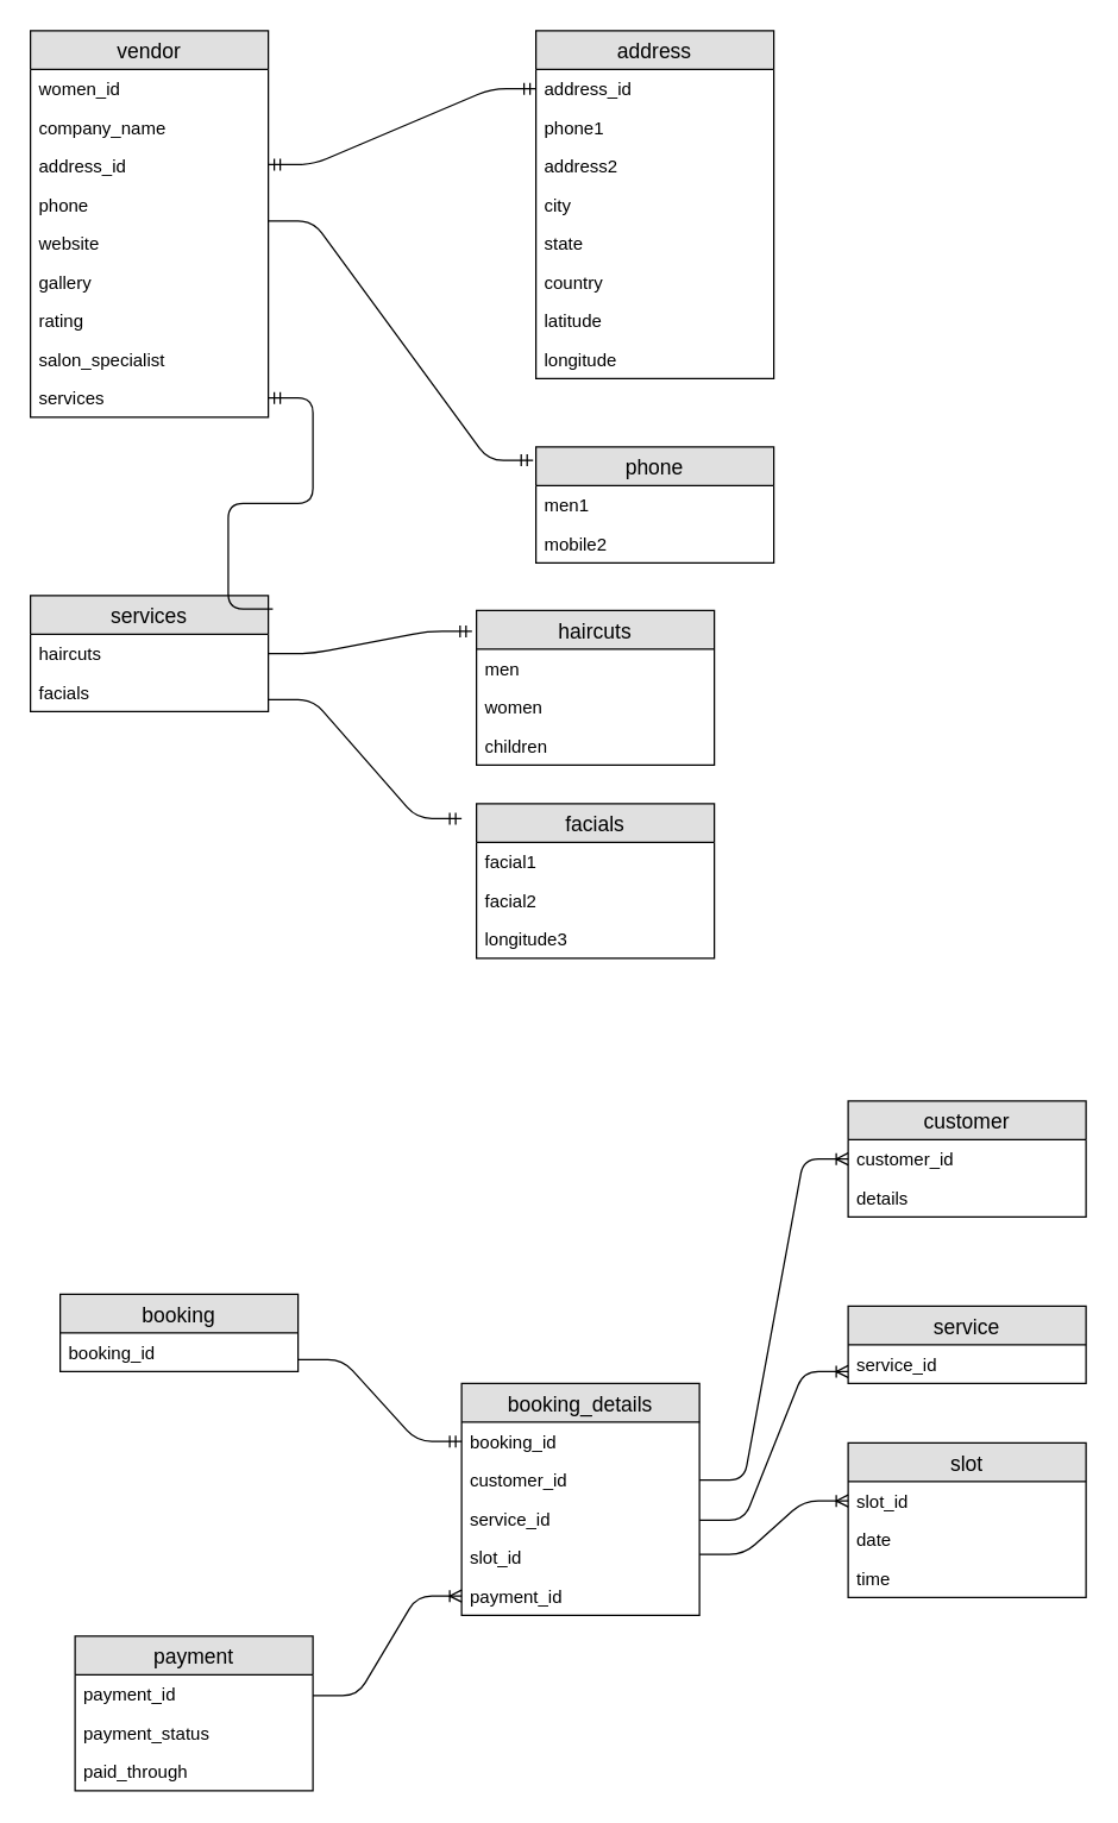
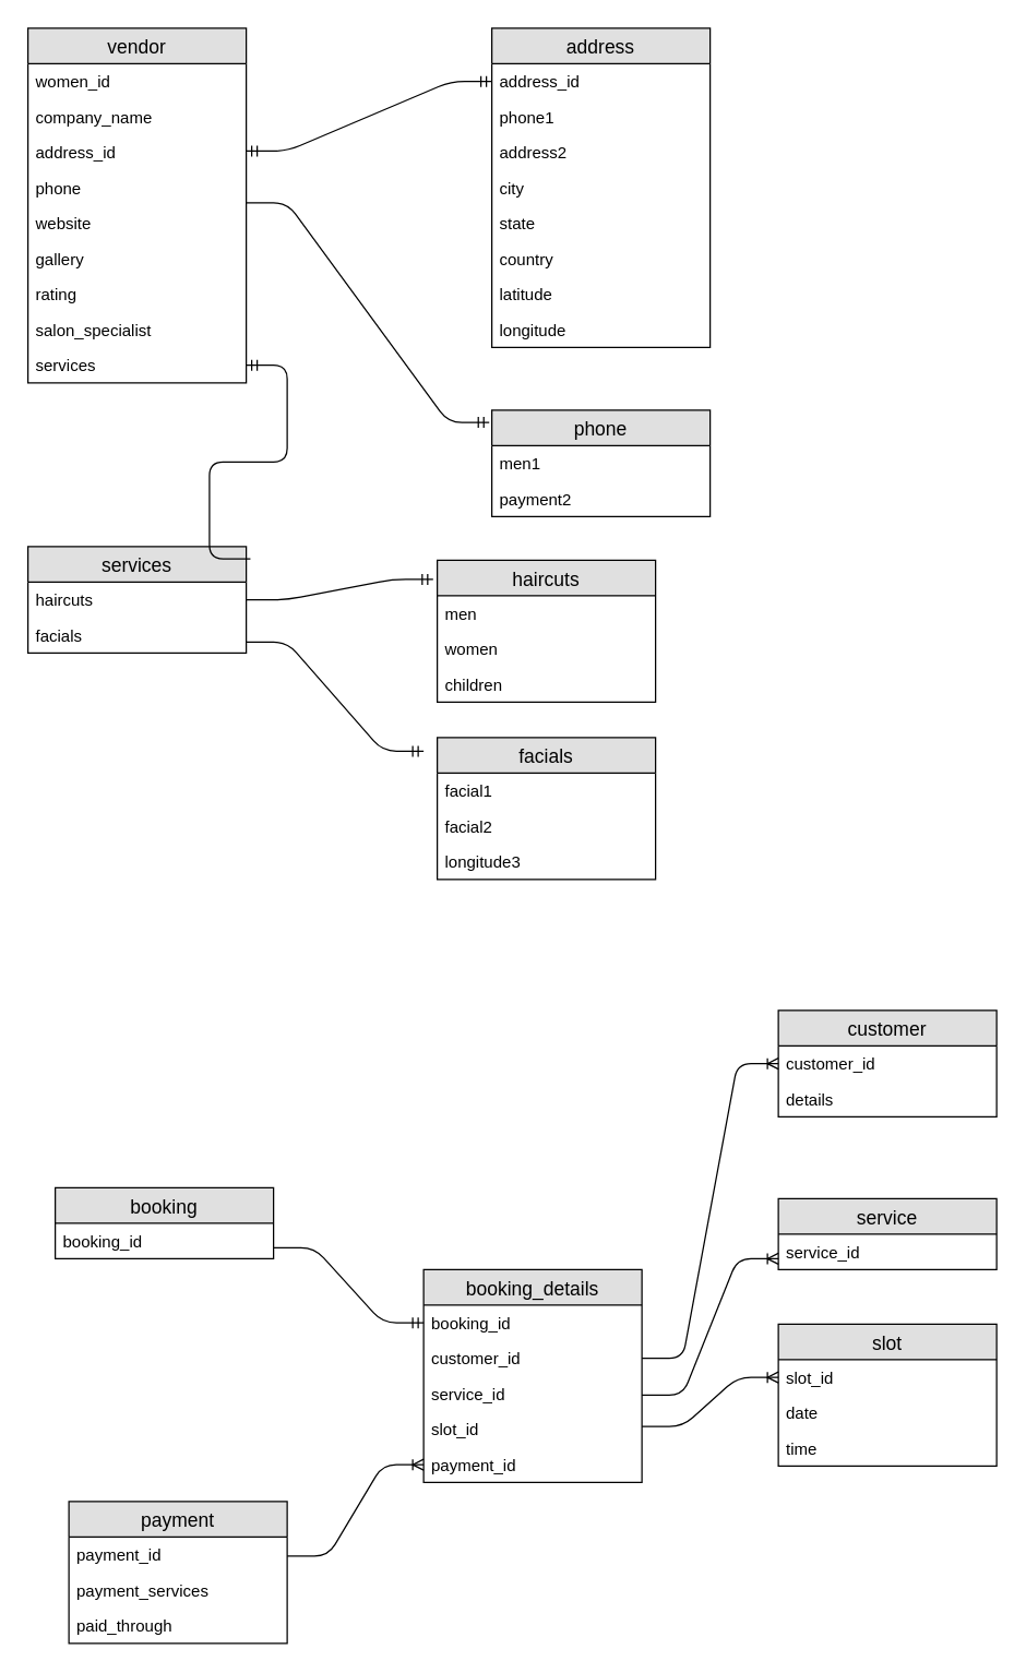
  <mxCell id="0" />
  <mxCell id="1" parent="0" />
  <mxCell id="2" value="vendor" style="swimlane;fontStyle=0;childLayout=stackLayout;horizontal=1;startSize=26;fillColor=#e0e0e0;horizontalStack=0;resizeParent=1;resizeParentMax=0;resizeLast=0;collapsible=1;marginBottom=0;swimlaneFillColor=#ffffff;align=center;fontSize=14;" vertex="1" parent="1"><mxGeometry x="20" y="20" width="160" height="260" as="geometry" /></mxCell>
  <mxCell id="3" value="women_id&#10;" style="text;strokeColor=none;fillColor=none;spacingLeft=4;spacingRight=4;overflow=hidden;rotatable=0;points=[[0,0.5],[1,0.5]];portConstraint=eastwest;fontSize=12;" vertex="1" parent="2"><mxGeometry y="26" width="160" height="26" as="geometry" /></mxCell>
  <mxCell id="4" value="company_name" style="text;strokeColor=none;fillColor=none;spacingLeft=4;spacingRight=4;overflow=hidden;rotatable=0;points=[[0,0.5],[1,0.5]];portConstraint=eastwest;fontSize=12;" vertex="1" parent="2"><mxGeometry y="52" width="160" height="26" as="geometry" /></mxCell>
  <mxCell id="5" value="address_id&#10;" style="text;strokeColor=none;fillColor=none;spacingLeft=4;spacingRight=4;overflow=hidden;rotatable=0;points=[[0,0.5],[1,0.5]];portConstraint=eastwest;fontSize=12;" vertex="1" parent="2"><mxGeometry y="78" width="160" height="26" as="geometry" /></mxCell>
  <mxCell id="6" value="phone" style="text;strokeColor=none;fillColor=none;spacingLeft=4;spacingRight=4;overflow=hidden;rotatable=0;points=[[0,0.5],[1,0.5]];portConstraint=eastwest;fontSize=12;" vertex="1" parent="2"><mxGeometry y="104" width="160" height="26" as="geometry" /></mxCell>
  <mxCell id="7" value="website&#10;" style="text;strokeColor=none;fillColor=none;spacingLeft=4;spacingRight=4;overflow=hidden;rotatable=0;points=[[0,0.5],[1,0.5]];portConstraint=eastwest;fontSize=12;" vertex="1" parent="2"><mxGeometry y="130" width="160" height="26" as="geometry" /></mxCell>
  <mxCell id="8" value="gallery&#10;" style="text;strokeColor=none;fillColor=none;spacingLeft=4;spacingRight=4;overflow=hidden;rotatable=0;points=[[0,0.5],[1,0.5]];portConstraint=eastwest;fontSize=12;" vertex="1" parent="2"><mxGeometry y="156" width="160" height="26" as="geometry" /></mxCell>
  <mxCell id="9" value="rating" style="text;strokeColor=none;fillColor=none;spacingLeft=4;spacingRight=4;overflow=hidden;rotatable=0;points=[[0,0.5],[1,0.5]];portConstraint=eastwest;fontSize=12;" vertex="1" parent="2"><mxGeometry y="182" width="160" height="26" as="geometry" /></mxCell>
  <mxCell id="10" value="salon_specialist" style="text;strokeColor=none;fillColor=none;spacingLeft=4;spacingRight=4;overflow=hidden;rotatable=0;points=[[0,0.5],[1,0.5]];portConstraint=eastwest;fontSize=12;" vertex="1" parent="2"><mxGeometry y="208" width="160" height="26" as="geometry" /></mxCell>
  <mxCell id="11" value="services" style="text;strokeColor=none;fillColor=none;spacingLeft=4;spacingRight=4;overflow=hidden;rotatable=0;points=[[0,0.5],[1,0.5]];portConstraint=eastwest;fontSize=12;" vertex="1" parent="2"><mxGeometry y="234" width="160" height="26" as="geometry" /></mxCell>
  <mxCell id="12" value="address" style="swimlane;fontStyle=0;childLayout=stackLayout;horizontal=1;startSize=26;fillColor=#e0e0e0;horizontalStack=0;resizeParent=1;resizeParentMax=0;resizeLast=0;collapsible=1;marginBottom=0;swimlaneFillColor=#ffffff;align=center;fontSize=14;" vertex="1" parent="1"><mxGeometry x="360" y="20" width="160" height="234" as="geometry" /></mxCell>
  <mxCell id="13" value="address_id&#10;" style="text;strokeColor=none;fillColor=none;spacingLeft=4;spacingRight=4;overflow=hidden;rotatable=0;points=[[0,0.5],[1,0.5]];portConstraint=eastwest;fontSize=12;" vertex="1" parent="12"><mxGeometry y="26" width="160" height="26" as="geometry" /></mxCell>
  <mxCell id="14" value="phone1" style="text;strokeColor=none;fillColor=none;spacingLeft=4;spacingRight=4;overflow=hidden;rotatable=0;points=[[0,0.5],[1,0.5]];portConstraint=eastwest;fontSize=12;" vertex="1" parent="12"><mxGeometry y="52" width="160" height="26" as="geometry" /></mxCell>
  <mxCell id="15" value="address2&#10;" style="text;strokeColor=none;fillColor=none;spacingLeft=4;spacingRight=4;overflow=hidden;rotatable=0;points=[[0,0.5],[1,0.5]];portConstraint=eastwest;fontSize=12;" vertex="1" parent="12"><mxGeometry y="78" width="160" height="26" as="geometry" /></mxCell>
  <mxCell id="16" value="city&#10;" style="text;strokeColor=none;fillColor=none;spacingLeft=4;spacingRight=4;overflow=hidden;rotatable=0;points=[[0,0.5],[1,0.5]];portConstraint=eastwest;fontSize=12;" vertex="1" parent="12"><mxGeometry y="104" width="160" height="26" as="geometry" /></mxCell>
  <mxCell id="17" value="state&#10;" style="text;strokeColor=none;fillColor=none;spacingLeft=4;spacingRight=4;overflow=hidden;rotatable=0;points=[[0,0.5],[1,0.5]];portConstraint=eastwest;fontSize=12;" vertex="1" parent="12"><mxGeometry y="130" width="160" height="26" as="geometry" /></mxCell>
  <mxCell id="18" value="country" style="text;strokeColor=none;fillColor=none;spacingLeft=4;spacingRight=4;overflow=hidden;rotatable=0;points=[[0,0.5],[1,0.5]];portConstraint=eastwest;fontSize=12;" vertex="1" parent="12"><mxGeometry y="156" width="160" height="26" as="geometry" /></mxCell>
  <mxCell id="19" value="latitude" style="text;strokeColor=none;fillColor=none;spacingLeft=4;spacingRight=4;overflow=hidden;rotatable=0;points=[[0,0.5],[1,0.5]];portConstraint=eastwest;fontSize=12;" vertex="1" parent="12"><mxGeometry y="182" width="160" height="26" as="geometry" /></mxCell>
  <mxCell id="20" value="longitude&#10;" style="text;strokeColor=none;fillColor=none;spacingLeft=4;spacingRight=4;overflow=hidden;rotatable=0;points=[[0,0.5],[1,0.5]];portConstraint=eastwest;fontSize=12;" vertex="1" parent="12"><mxGeometry y="208" width="160" height="26" as="geometry" /></mxCell>
  <mxCell id="21" value="phone" style="swimlane;fontStyle=0;childLayout=stackLayout;horizontal=1;startSize=26;fillColor=#e0e0e0;horizontalStack=0;resizeParent=1;resizeParentMax=0;resizeLast=0;collapsible=1;marginBottom=0;swimlaneFillColor=#ffffff;align=center;fontSize=14;" vertex="1" parent="1"><mxGeometry x="360" y="300" width="160" height="78" as="geometry" /></mxCell>
  <mxCell id="22" value="men1&#10;" style="text;strokeColor=none;fillColor=none;spacingLeft=4;spacingRight=4;overflow=hidden;rotatable=0;points=[[0,0.5],[1,0.5]];portConstraint=eastwest;fontSize=12;" vertex="1" parent="21"><mxGeometry y="26" width="160" height="26" as="geometry" /></mxCell>
- <mxCell id="23" value="mobile2&#10;" style="text;strokeColor=none;fillColor=none;spacingLeft=4;spacingRight=4;overflow=hidden;rotatable=0;points=[[0,0.5],[1,0.5]];portConstraint=eastwest;fontSize=12;" vertex="1" parent="21"><mxGeometry y="52" width="160" height="26" as="geometry" /></mxCell>
+ <mxCell id="23" value="payment2&#10;" style="text;strokeColor=none;fillColor=none;spacingLeft=4;spacingRight=4;overflow=hidden;rotatable=0;points=[[0,0.5],[1,0.5]];portConstraint=eastwest;fontSize=12;" vertex="1" parent="21"><mxGeometry y="52" width="160" height="26" as="geometry" /></mxCell>
  <mxCell id="24" value="" style="edgeStyle=entityRelationEdgeStyle;fontSize=12;html=1;endArrow=ERmandOne;startArrow=ERmandOne;entryX=0;entryY=0.5;entryDx=0;entryDy=0;" edge="1" parent="1" target="13"><mxGeometry width="100" height="100" relative="1" as="geometry"><mxPoint x="180" y="110" as="sourcePoint" /><mxPoint x="280" y="10" as="targetPoint" /></mxGeometry></mxCell>
  <mxCell id="25" value="" style="edgeStyle=entityRelationEdgeStyle;fontSize=12;html=1;endArrow=ERmandOne;entryX=-0.012;entryY=0.115;entryDx=0;entryDy=0;entryPerimeter=0;" edge="1" parent="1" target="21"><mxGeometry width="100" height="100" relative="1" as="geometry"><mxPoint x="180" y="148" as="sourcePoint" /><mxPoint x="350" y="310" as="targetPoint" /></mxGeometry></mxCell>
  <mxCell id="26" value="services" style="swimlane;fontStyle=0;childLayout=stackLayout;horizontal=1;startSize=26;fillColor=#e0e0e0;horizontalStack=0;resizeParent=1;resizeParentMax=0;resizeLast=0;collapsible=1;marginBottom=0;swimlaneFillColor=#ffffff;align=center;fontSize=14;" vertex="1" parent="1"><mxGeometry x="20" y="400" width="160" height="78" as="geometry" /></mxCell>
  <mxCell id="27" value="haircuts&#10;" style="text;strokeColor=none;fillColor=none;spacingLeft=4;spacingRight=4;overflow=hidden;rotatable=0;points=[[0,0.5],[1,0.5]];portConstraint=eastwest;fontSize=12;" vertex="1" parent="26"><mxGeometry y="26" width="160" height="26" as="geometry" /></mxCell>
  <mxCell id="28" value="facials" style="text;strokeColor=none;fillColor=none;spacingLeft=4;spacingRight=4;overflow=hidden;rotatable=0;points=[[0,0.5],[1,0.5]];portConstraint=eastwest;fontSize=12;" vertex="1" parent="26"><mxGeometry y="52" width="160" height="26" as="geometry" /></mxCell>
  <mxCell id="29" value="" style="edgeStyle=entityRelationEdgeStyle;fontSize=12;html=1;endArrow=ERmandOne;exitX=1.019;exitY=0.115;exitDx=0;exitDy=0;exitPerimeter=0;" edge="1" parent="1" source="26" target="11"><mxGeometry width="100" height="100" relative="1" as="geometry"><mxPoint x="190" y="410" as="sourcePoint" /><mxPoint x="20" y="190" as="targetPoint" /></mxGeometry></mxCell>
  <mxCell id="30" value="haircuts" style="swimlane;fontStyle=0;childLayout=stackLayout;horizontal=1;startSize=26;fillColor=#e0e0e0;horizontalStack=0;resizeParent=1;resizeParentMax=0;resizeLast=0;collapsible=1;marginBottom=0;swimlaneFillColor=#ffffff;align=center;fontSize=14;" vertex="1" parent="1"><mxGeometry x="320" y="410" width="160" height="104" as="geometry" /></mxCell>
  <mxCell id="31" value="men" style="text;strokeColor=none;fillColor=none;spacingLeft=4;spacingRight=4;overflow=hidden;rotatable=0;points=[[0,0.5],[1,0.5]];portConstraint=eastwest;fontSize=12;" vertex="1" parent="30"><mxGeometry y="26" width="160" height="26" as="geometry" /></mxCell>
  <mxCell id="32" value="women" style="text;strokeColor=none;fillColor=none;spacingLeft=4;spacingRight=4;overflow=hidden;rotatable=0;points=[[0,0.5],[1,0.5]];portConstraint=eastwest;fontSize=12;" vertex="1" parent="30"><mxGeometry y="52" width="160" height="26" as="geometry" /></mxCell>
  <mxCell id="33" value="children&#10;" style="text;strokeColor=none;fillColor=none;spacingLeft=4;spacingRight=4;overflow=hidden;rotatable=0;points=[[0,0.5],[1,0.5]];portConstraint=eastwest;fontSize=12;" vertex="1" parent="30"><mxGeometry y="78" width="160" height="26" as="geometry" /></mxCell>
  <mxCell id="34" value="facials" style="swimlane;fontStyle=0;childLayout=stackLayout;horizontal=1;startSize=26;fillColor=#e0e0e0;horizontalStack=0;resizeParent=1;resizeParentMax=0;resizeLast=0;collapsible=1;marginBottom=0;swimlaneFillColor=#ffffff;align=center;fontSize=14;" vertex="1" parent="1"><mxGeometry x="320" y="540" width="160" height="104" as="geometry" /></mxCell>
  <mxCell id="35" value="facial1&#10;" style="text;strokeColor=none;fillColor=none;spacingLeft=4;spacingRight=4;overflow=hidden;rotatable=0;points=[[0,0.5],[1,0.5]];portConstraint=eastwest;fontSize=12;" vertex="1" parent="34"><mxGeometry y="26" width="160" height="26" as="geometry" /></mxCell>
  <mxCell id="36" value="facial2" style="text;strokeColor=none;fillColor=none;spacingLeft=4;spacingRight=4;overflow=hidden;rotatable=0;points=[[0,0.5],[1,0.5]];portConstraint=eastwest;fontSize=12;" vertex="1" parent="34"><mxGeometry y="52" width="160" height="26" as="geometry" /></mxCell>
  <mxCell id="37" value="longitude3&#10;" style="text;strokeColor=none;fillColor=none;spacingLeft=4;spacingRight=4;overflow=hidden;rotatable=0;points=[[0,0.5],[1,0.5]];portConstraint=eastwest;fontSize=12;" vertex="1" parent="34"><mxGeometry y="78" width="160" height="26" as="geometry" /></mxCell>
  <mxCell id="38" value="" style="edgeStyle=entityRelationEdgeStyle;fontSize=12;html=1;endArrow=ERmandOne;entryX=-0.019;entryY=0.135;entryDx=0;entryDy=0;entryPerimeter=0;" edge="1" parent="1" target="30"><mxGeometry width="100" height="100" relative="1" as="geometry"><mxPoint x="180" y="439" as="sourcePoint" /><mxPoint x="280" y="339" as="targetPoint" /></mxGeometry></mxCell>
  <mxCell id="39" value="" style="edgeStyle=entityRelationEdgeStyle;fontSize=12;html=1;endArrow=ERmandOne;" edge="1" parent="1"><mxGeometry width="100" height="100" relative="1" as="geometry"><mxPoint x="180" y="470" as="sourcePoint" /><mxPoint x="310" y="550" as="targetPoint" /></mxGeometry></mxCell>
  <mxCell id="40" value="booking" style="swimlane;fontStyle=0;childLayout=stackLayout;horizontal=1;startSize=26;fillColor=#e0e0e0;horizontalStack=0;resizeParent=1;resizeParentMax=0;resizeLast=0;collapsible=1;marginBottom=0;swimlaneFillColor=#ffffff;align=center;fontSize=14;" vertex="1" parent="1"><mxGeometry x="40" y="870" width="160" height="52" as="geometry" /></mxCell>
  <mxCell id="41" value="booking_id" style="text;strokeColor=none;fillColor=none;spacingLeft=4;spacingRight=4;overflow=hidden;rotatable=0;points=[[0,0.5],[1,0.5]];portConstraint=eastwest;fontSize=12;" vertex="1" parent="40"><mxGeometry y="26" width="160" height="26" as="geometry" /></mxCell>
  <mxCell id="42" value="booking_details" style="swimlane;fontStyle=0;childLayout=stackLayout;horizontal=1;startSize=26;fillColor=#e0e0e0;horizontalStack=0;resizeParent=1;resizeParentMax=0;resizeLast=0;collapsible=1;marginBottom=0;swimlaneFillColor=#ffffff;align=center;fontSize=14;" vertex="1" parent="1"><mxGeometry x="310" y="930" width="160" height="156" as="geometry" /></mxCell>
  <mxCell id="43" value="booking_id" style="text;strokeColor=none;fillColor=none;spacingLeft=4;spacingRight=4;overflow=hidden;rotatable=0;points=[[0,0.5],[1,0.5]];portConstraint=eastwest;fontSize=12;" vertex="1" parent="42"><mxGeometry y="26" width="160" height="26" as="geometry" /></mxCell>
  <mxCell id="44" value="customer_id" style="text;strokeColor=none;fillColor=none;spacingLeft=4;spacingRight=4;overflow=hidden;rotatable=0;points=[[0,0.5],[1,0.5]];portConstraint=eastwest;fontSize=12;" vertex="1" parent="42"><mxGeometry y="52" width="160" height="26" as="geometry" /></mxCell>
  <mxCell id="45" value="service_id&#10;" style="text;strokeColor=none;fillColor=none;spacingLeft=4;spacingRight=4;overflow=hidden;rotatable=0;points=[[0,0.5],[1,0.5]];portConstraint=eastwest;fontSize=12;" vertex="1" parent="42"><mxGeometry y="78" width="160" height="26" as="geometry" /></mxCell>
  <mxCell id="46" value="slot_id" style="text;strokeColor=none;fillColor=none;spacingLeft=4;spacingRight=4;overflow=hidden;rotatable=0;points=[[0,0.5],[1,0.5]];portConstraint=eastwest;fontSize=12;" vertex="1" parent="42"><mxGeometry y="104" width="160" height="26" as="geometry" /></mxCell>
  <mxCell id="47" value="payment_id" style="text;strokeColor=none;fillColor=none;spacingLeft=4;spacingRight=4;overflow=hidden;rotatable=0;points=[[0,0.5],[1,0.5]];portConstraint=eastwest;fontSize=12;" vertex="1" parent="42"><mxGeometry y="130" width="160" height="26" as="geometry" /></mxCell>
  <mxCell id="48" value="" style="edgeStyle=entityRelationEdgeStyle;fontSize=12;html=1;endArrow=ERmandOne;entryX=0;entryY=0.5;entryDx=0;entryDy=0;" edge="1" parent="1" target="43"><mxGeometry width="100" height="100" relative="1" as="geometry"><mxPoint x="200" y="914" as="sourcePoint" /><mxPoint x="300" y="814" as="targetPoint" /></mxGeometry></mxCell>
  <mxCell id="49" value="customer" style="swimlane;fontStyle=0;childLayout=stackLayout;horizontal=1;startSize=26;fillColor=#e0e0e0;horizontalStack=0;resizeParent=1;resizeParentMax=0;resizeLast=0;collapsible=1;marginBottom=0;swimlaneFillColor=#ffffff;align=center;fontSize=14;" vertex="1" parent="1"><mxGeometry x="570" y="740" width="160" height="78" as="geometry" /></mxCell>
  <mxCell id="50" value="customer_id&#10;" style="text;strokeColor=none;fillColor=none;spacingLeft=4;spacingRight=4;overflow=hidden;rotatable=0;points=[[0,0.5],[1,0.5]];portConstraint=eastwest;fontSize=12;" vertex="1" parent="49"><mxGeometry y="26" width="160" height="26" as="geometry" /></mxCell>
  <mxCell id="51" value="details" style="text;strokeColor=none;fillColor=none;spacingLeft=4;spacingRight=4;overflow=hidden;rotatable=0;points=[[0,0.5],[1,0.5]];portConstraint=eastwest;fontSize=12;" vertex="1" parent="49"><mxGeometry y="52" width="160" height="26" as="geometry" /></mxCell>
  <mxCell id="52" value="" style="edgeStyle=entityRelationEdgeStyle;fontSize=12;html=1;endArrow=ERoneToMany;exitX=1;exitY=0.5;exitDx=0;exitDy=0;" edge="1" parent="1" source="44"><mxGeometry width="100" height="100" relative="1" as="geometry"><mxPoint x="470" y="879" as="sourcePoint" /><mxPoint x="570" y="779" as="targetPoint" /></mxGeometry></mxCell>
  <mxCell id="53" value="service" style="swimlane;fontStyle=0;childLayout=stackLayout;horizontal=1;startSize=26;fillColor=#e0e0e0;horizontalStack=0;resizeParent=1;resizeParentMax=0;resizeLast=0;collapsible=1;marginBottom=0;swimlaneFillColor=#ffffff;align=center;fontSize=14;" vertex="1" parent="1"><mxGeometry x="570" y="878" width="160" height="52" as="geometry" /></mxCell>
  <mxCell id="54" value="service_id" style="text;strokeColor=none;fillColor=none;spacingLeft=4;spacingRight=4;overflow=hidden;rotatable=0;points=[[0,0.5],[1,0.5]];portConstraint=eastwest;fontSize=12;" vertex="1" parent="53"><mxGeometry y="26" width="160" height="26" as="geometry" /></mxCell>
  <mxCell id="55" value="" style="edgeStyle=entityRelationEdgeStyle;fontSize=12;html=1;endArrow=ERoneToMany;" edge="1" parent="1"><mxGeometry width="100" height="100" relative="1" as="geometry"><mxPoint x="470" y="1022" as="sourcePoint" /><mxPoint x="570" y="922" as="targetPoint" /></mxGeometry></mxCell>
  <mxCell id="56" value="slot" style="swimlane;fontStyle=0;childLayout=stackLayout;horizontal=1;startSize=26;fillColor=#e0e0e0;horizontalStack=0;resizeParent=1;resizeParentMax=0;resizeLast=0;collapsible=1;marginBottom=0;swimlaneFillColor=#ffffff;align=center;fontSize=14;" vertex="1" parent="1"><mxGeometry x="570" y="970" width="160" height="104" as="geometry" /></mxCell>
  <mxCell id="57" value="slot_id" style="text;strokeColor=none;fillColor=none;spacingLeft=4;spacingRight=4;overflow=hidden;rotatable=0;points=[[0,0.5],[1,0.5]];portConstraint=eastwest;fontSize=12;" vertex="1" parent="56"><mxGeometry y="26" width="160" height="26" as="geometry" /></mxCell>
  <mxCell id="58" value="date" style="text;strokeColor=none;fillColor=none;spacingLeft=4;spacingRight=4;overflow=hidden;rotatable=0;points=[[0,0.5],[1,0.5]];portConstraint=eastwest;fontSize=12;" vertex="1" parent="56"><mxGeometry y="52" width="160" height="26" as="geometry" /></mxCell>
  <mxCell id="59" value="time" style="text;strokeColor=none;fillColor=none;spacingLeft=4;spacingRight=4;overflow=hidden;rotatable=0;points=[[0,0.5],[1,0.5]];portConstraint=eastwest;fontSize=12;" vertex="1" parent="56"><mxGeometry y="78" width="160" height="26" as="geometry" /></mxCell>
  <mxCell id="60" value="" style="edgeStyle=entityRelationEdgeStyle;fontSize=12;html=1;endArrow=ERoneToMany;entryX=0;entryY=0.5;entryDx=0;entryDy=0;" edge="1" parent="1" target="57"><mxGeometry width="100" height="100" relative="1" as="geometry"><mxPoint x="470" y="1045" as="sourcePoint" /><mxPoint x="560" y="1010" as="targetPoint" /></mxGeometry></mxCell>
  <mxCell id="61" value="payment" style="swimlane;fontStyle=0;childLayout=stackLayout;horizontal=1;startSize=26;fillColor=#e0e0e0;horizontalStack=0;resizeParent=1;resizeParentMax=0;resizeLast=0;collapsible=1;marginBottom=0;swimlaneFillColor=#ffffff;align=center;fontSize=14;" vertex="1" parent="1"><mxGeometry x="50" y="1100" width="160" height="104" as="geometry" /></mxCell>
  <mxCell id="62" value="payment_id" style="text;strokeColor=none;fillColor=none;spacingLeft=4;spacingRight=4;overflow=hidden;rotatable=0;points=[[0,0.5],[1,0.5]];portConstraint=eastwest;fontSize=12;" vertex="1" parent="61"><mxGeometry y="26" width="160" height="26" as="geometry" /></mxCell>
- <mxCell id="63" value="payment_status" style="text;strokeColor=none;fillColor=none;spacingLeft=4;spacingRight=4;overflow=hidden;rotatable=0;points=[[0,0.5],[1,0.5]];portConstraint=eastwest;fontSize=12;" vertex="1" parent="61"><mxGeometry y="52" width="160" height="26" as="geometry" /></mxCell>
+ <mxCell id="63" value="payment_services" style="text;strokeColor=none;fillColor=none;spacingLeft=4;spacingRight=4;overflow=hidden;rotatable=0;points=[[0,0.5],[1,0.5]];portConstraint=eastwest;fontSize=12;" vertex="1" parent="61"><mxGeometry y="52" width="160" height="26" as="geometry" /></mxCell>
  <mxCell id="64" value="paid_through" style="text;strokeColor=none;fillColor=none;spacingLeft=4;spacingRight=4;overflow=hidden;rotatable=0;points=[[0,0.5],[1,0.5]];portConstraint=eastwest;fontSize=12;" vertex="1" parent="61"><mxGeometry y="78" width="160" height="26" as="geometry" /></mxCell>
  <mxCell id="65" value="" style="edgeStyle=entityRelationEdgeStyle;fontSize=12;html=1;endArrow=ERoneToMany;entryX=0;entryY=0.5;entryDx=0;entryDy=0;" edge="1" parent="1" target="47"><mxGeometry width="100" height="100" relative="1" as="geometry"><mxPoint x="210" y="1140" as="sourcePoint" /><mxPoint x="310" y="1040" as="targetPoint" /></mxGeometry></mxCell>
